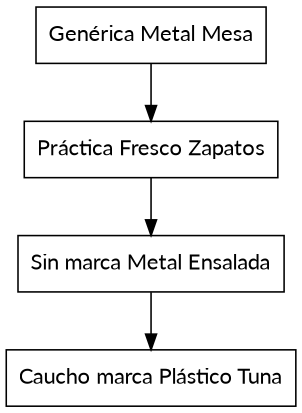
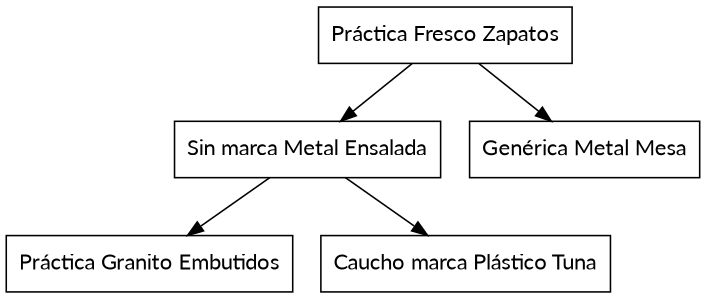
  digraph {
    fontname=Lato
    node [fontname=Lato shape=record]
    edge [fontname=Lato]
    n1 [label="Práctica Fresco Zapatos"]
    n2 [label="Sin marca Metal Ensalada"]
    n3 [label="Genérica Metal Mesa"]
+   n4 [label="Práctica Granito Embutidos"]
    n5 [label="Caucho marca Plástico Tuna"]
    n1 -> n2
-   n3 -> n1
+   n1 -> n3
+   n2 -> n4
    n2 -> n5
  }
